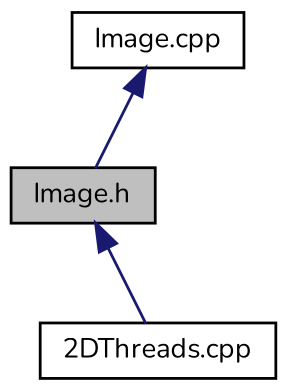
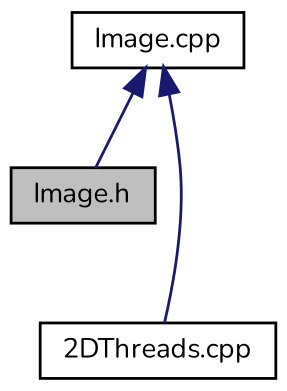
  digraph {
    fontname=Nunito
    node [color=black fillcolor=white fontname=Nunito fontsize=10 shape=record style=filled]
    edge [color=midnightblue dir=back fontname=Nunito fontsize=10 labelfontname=Helvetica labelfontsize=10 style=solid]
    n1 [fillcolor=grey75 fontcolor=black height=0.2 label="Image.h" width=0.4]
    n2 [height=0.2 label="2DThreads.cpp" width=0.4]
    n3 [height=0.2 label="Image.cpp" width=0.4]
-   n1 -> n2
+   n3 -> n2
    n3 -> n1
  }
